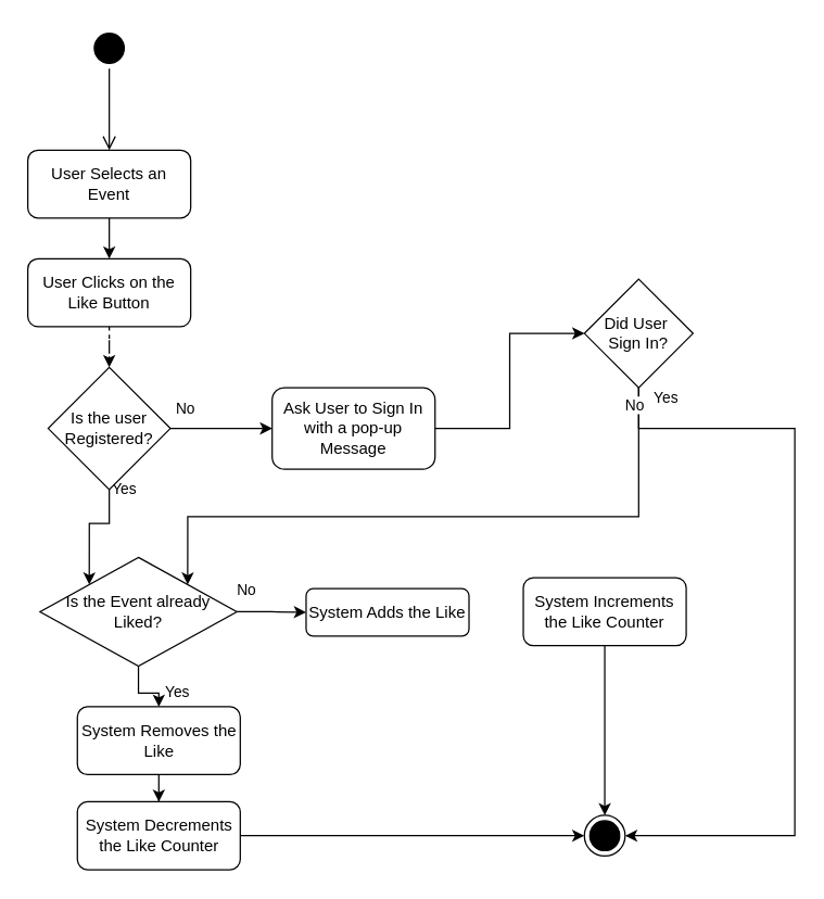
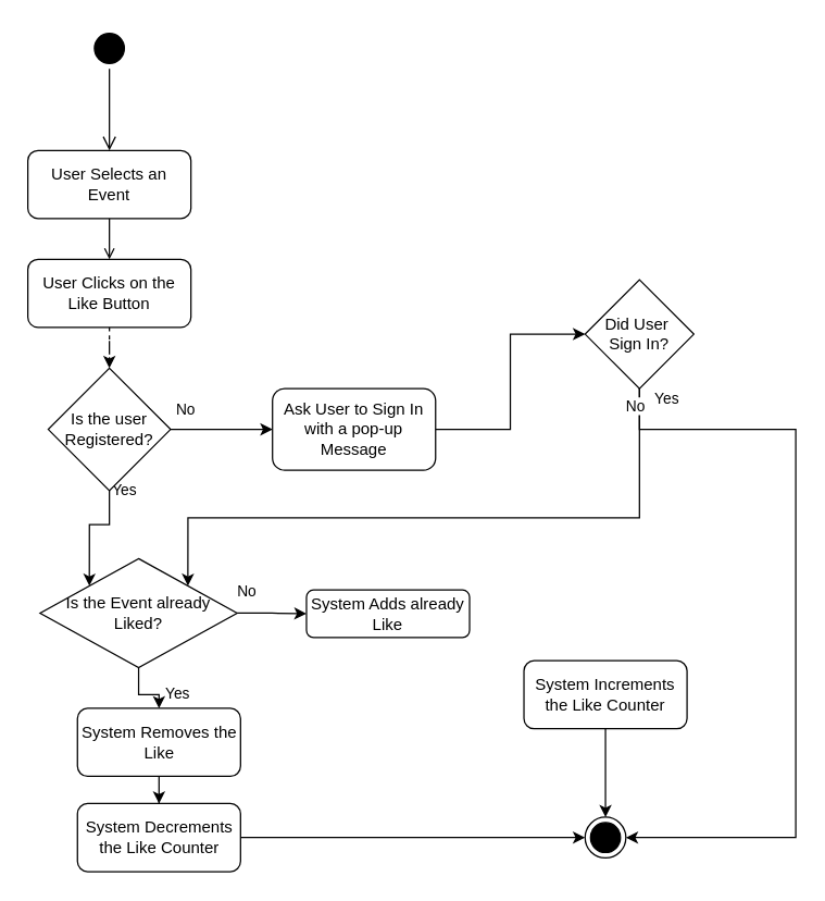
  <mxCell id="0" />
  <mxCell id="1" parent="0" />
  <mxCell id="2" value="" style="ellipse;html=1;shape=endState;fillColor=#000000;strokeColor=#000000;" vertex="1" parent="1"><mxGeometry x="430" y="600" width="30" height="30" as="geometry" /></mxCell>
  <mxCell id="3" value="" style="ellipse;html=1;shape=startState;fillColor=#000000;strokeColor=#000000;" vertex="1" parent="1"><mxGeometry x="65" y="20" width="30" height="30" as="geometry" /></mxCell>
  <mxCell id="4" value="" style="edgeStyle=orthogonalEdgeStyle;html=1;verticalAlign=bottom;endArrow=open;endSize=8;strokeColor=#000000;rounded=0;entryX=0.5;entryY=0;entryDx=0;entryDy=0;" edge="1" source="3" parent="1" target="6"><mxGeometry relative="1" as="geometry"><mxPoint x="80" y="110" as="targetPoint" /></mxGeometry></mxCell>
- <mxCell id="5" style="edgeStyle=orthogonalEdgeStyle;rounded=0;orthogonalLoop=1;jettySize=auto;html=1;" edge="1" parent="1" source="6" target="8"><mxGeometry relative="1" as="geometry"><mxPoint x="80" y="210" as="targetPoint" /></mxGeometry></mxCell>
+ <mxCell id="5" style="edgeStyle=orthogonalEdgeStyle;rounded=0;orthogonalLoop=1;jettySize=auto;html=1;endArrow=open;" edge="1" parent="1" source="6" target="8"><mxGeometry relative="1" as="geometry"><mxPoint x="80" y="210" as="targetPoint" /></mxGeometry></mxCell>
  <mxCell id="6" value="User Selects an Event" style="rounded=1;whiteSpace=wrap;html=1;" vertex="1" parent="1"><mxGeometry x="20" y="110" width="120" height="50" as="geometry" /></mxCell>
  <mxCell id="7" style="edgeStyle=orthogonalEdgeStyle;rounded=0;orthogonalLoop=1;jettySize=auto;html=1;dashed=1;" edge="1" parent="1" source="8" target="13"><mxGeometry relative="1" as="geometry"><mxPoint x="80" y="270" as="targetPoint" /></mxGeometry></mxCell>
  <mxCell id="8" value="User Clicks on the Like Button" style="rounded=1;whiteSpace=wrap;html=1;" vertex="1" parent="1"><mxGeometry x="20" y="190" width="120" height="50" as="geometry" /></mxCell>
  <mxCell id="9" style="edgeStyle=orthogonalEdgeStyle;rounded=0;orthogonalLoop=1;jettySize=auto;html=1;" edge="1" parent="1" source="13" target="15"><mxGeometry relative="1" as="geometry"><mxPoint x="195" y="315" as="targetPoint" /></mxGeometry></mxCell>
  <mxCell id="10" value="No" style="edgeLabel;html=1;align=center;verticalAlign=middle;resizable=0;points=[];" vertex="1" connectable="0" parent="9"><mxGeometry x="0.067" y="1" relative="1" as="geometry"><mxPoint x="-30" y="-14" as="offset" /></mxGeometry></mxCell>
  <mxCell id="11" style="edgeStyle=orthogonalEdgeStyle;rounded=0;orthogonalLoop=1;jettySize=auto;html=1;entryX=0;entryY=0;entryDx=0;entryDy=0;" edge="1" parent="1" source="13" target="24"><mxGeometry relative="1" as="geometry"><mxPoint x="80" y="430" as="targetPoint" /></mxGeometry></mxCell>
  <mxCell id="12" value="Yes" style="edgeLabel;html=1;align=center;verticalAlign=middle;resizable=0;points=[];" vertex="1" connectable="0" parent="11"><mxGeometry x="-0.289" y="-1" relative="1" as="geometry"><mxPoint x="15" y="-25" as="offset" /></mxGeometry></mxCell>
  <mxCell id="13" value="Is the user Registered?" style="rhombus;whiteSpace=wrap;html=1;" vertex="1" parent="1"><mxGeometry x="35" y="270" width="90" height="90" as="geometry" /></mxCell>
  <mxCell id="14" style="edgeStyle=orthogonalEdgeStyle;rounded=0;orthogonalLoop=1;jettySize=auto;html=1;" edge="1" parent="1" source="15" target="19"><mxGeometry relative="1" as="geometry"><mxPoint x="315" y="315" as="targetPoint" /></mxGeometry></mxCell>
  <mxCell id="15" value="Ask User to Sign In with a pop-up Message" style="rounded=1;whiteSpace=wrap;html=1;" vertex="1" parent="1"><mxGeometry x="200" y="285" width="120" height="60" as="geometry" /></mxCell>
  <mxCell id="16" value="Yes" style="edgeStyle=orthogonalEdgeStyle;rounded=0;orthogonalLoop=1;jettySize=auto;html=1;entryX=1;entryY=0;entryDx=0;entryDy=0;exitX=0.5;exitY=1;exitDx=0;exitDy=0;" edge="1" parent="1" source="19" target="24"><mxGeometry x="-0.967" y="20" relative="1" as="geometry"><Array as="points"><mxPoint x="425" y="380" /><mxPoint x="153" y="380" /></Array><mxPoint as="offset" /></mxGeometry></mxCell>
  <mxCell id="17" style="edgeStyle=orthogonalEdgeStyle;rounded=0;orthogonalLoop=1;jettySize=auto;html=1;entryX=1;entryY=0.5;entryDx=0;entryDy=0;" edge="1" parent="1" source="19" target="2"><mxGeometry relative="1" as="geometry"><Array as="points"><mxPoint x="585" y="315" /><mxPoint x="585" y="615" /></Array></mxGeometry></mxCell>
  <mxCell id="18" value="No" style="edgeLabel;html=1;align=center;verticalAlign=middle;resizable=0;points=[];" vertex="1" connectable="0" parent="17"><mxGeometry x="-0.911" y="2" relative="1" as="geometry"><mxPoint x="-6" y="-13" as="offset" /></mxGeometry></mxCell>
  <mxCell id="19" value="Did User&amp;nbsp;&lt;div&gt;Sign In?&lt;/div&gt;" style="rhombus;whiteSpace=wrap;html=1;" vertex="1" parent="1"><mxGeometry x="430" y="205" width="80" height="80" as="geometry" /></mxCell>
  <mxCell id="20" style="edgeStyle=orthogonalEdgeStyle;rounded=0;orthogonalLoop=1;jettySize=auto;html=1;" edge="1" parent="1" source="24" target="26"><mxGeometry relative="1" as="geometry"><mxPoint x="116.5" y="550" as="targetPoint" /></mxGeometry></mxCell>
  <mxCell id="21" value="Yes" style="edgeLabel;html=1;align=center;verticalAlign=middle;resizable=0;points=[];" vertex="1" connectable="0" parent="20"><mxGeometry x="0.28" relative="1" as="geometry"><mxPoint x="19" y="-2" as="offset" /></mxGeometry></mxCell>
  <mxCell id="22" style="edgeStyle=orthogonalEdgeStyle;rounded=0;orthogonalLoop=1;jettySize=auto;html=1;" edge="1" parent="1" source="24" target="29"><mxGeometry relative="1" as="geometry"><mxPoint x="235" y="450" as="targetPoint" /></mxGeometry></mxCell>
  <mxCell id="23" value="No" style="edgeLabel;html=1;align=center;verticalAlign=middle;resizable=0;points=[];" vertex="1" connectable="0" parent="22"><mxGeometry x="-0.397" relative="1" as="geometry"><mxPoint x="-10" y="-17" as="offset" /></mxGeometry></mxCell>
  <mxCell id="24" value="Is the Event already Liked?" style="rhombus;whiteSpace=wrap;html=1;" vertex="1" parent="1"><mxGeometry x="29" y="410" width="145" height="80" as="geometry" /></mxCell>
  <mxCell id="25" style="edgeStyle=orthogonalEdgeStyle;rounded=0;orthogonalLoop=1;jettySize=auto;html=1;" edge="1" parent="1" source="26" target="28"><mxGeometry relative="1" as="geometry"><mxPoint x="116.5" y="620" as="targetPoint" /></mxGeometry></mxCell>
  <mxCell id="26" value="System Removes the Like" style="rounded=1;whiteSpace=wrap;html=1;" vertex="1" parent="1"><mxGeometry x="56.5" y="520" width="120" height="50" as="geometry" /></mxCell>
  <mxCell id="27" style="edgeStyle=orthogonalEdgeStyle;rounded=0;orthogonalLoop=1;jettySize=auto;html=1;entryX=0;entryY=0.5;entryDx=0;entryDy=0;" edge="1" parent="1" source="28" target="2"><mxGeometry relative="1" as="geometry" /></mxCell>
  <mxCell id="28" value="System Decrements the Like Counter" style="rounded=1;whiteSpace=wrap;html=1;" vertex="1" parent="1"><mxGeometry x="56.5" y="590" width="120" height="50" as="geometry" /></mxCell>
- <mxCell id="29" value="System Adds the Like" style="rounded=1;whiteSpace=wrap;html=1;" vertex="1" parent="1"><mxGeometry x="225" y="433" width="120" height="35" as="geometry" /></mxCell>
+ <mxCell id="29" value="System Adds already Like" style="rounded=1;whiteSpace=wrap;html=1;" vertex="1" parent="1"><mxGeometry x="225" y="433" width="120" height="35" as="geometry" /></mxCell>
  <mxCell id="30" style="edgeStyle=orthogonalEdgeStyle;rounded=0;orthogonalLoop=1;jettySize=auto;html=1;entryX=0.5;entryY=0;entryDx=0;entryDy=0;" edge="1" parent="1" source="31" target="2"><mxGeometry relative="1" as="geometry" /></mxCell>
- <mxCell id="31" value="System Increments the Like Counter" style="rounded=1;whiteSpace=wrap;html=1;" vertex="1" parent="1"><mxGeometry x="385" y="425" width="120" height="50" as="geometry" /></mxCell>
+ <mxCell id="31" value="System Increments the Like Counter" style="rounded=1;whiteSpace=wrap;html=1;" vertex="1" parent="1"><mxGeometry x="385" y="485" width="120" height="50" as="geometry" /></mxCell>
